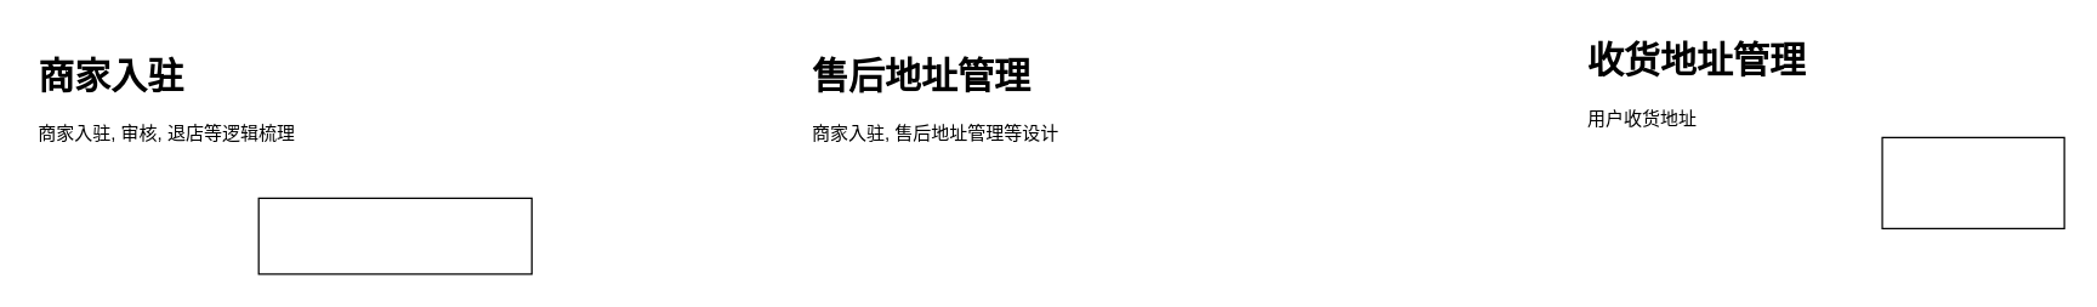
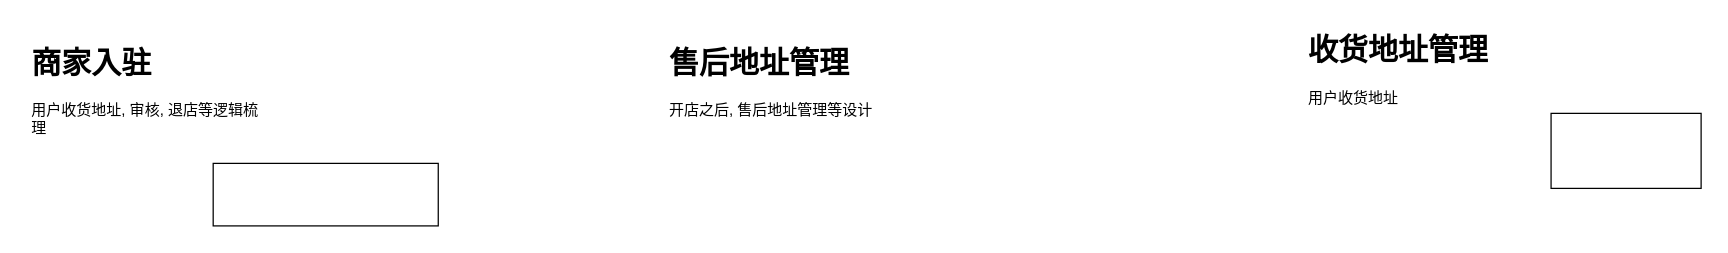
  <mxCell id="0" />
  <mxCell id="1" parent="0" />
  <mxCell id="2" value="" style="rounded=0;whiteSpace=wrap;html=1;" vertex="1" parent="1"><mxGeometry x="170" y="130" width="180" height="50" as="geometry" /></mxCell>
- <mxCell id="3" value="&lt;h1&gt;商家入驻&lt;/h1&gt;&lt;div&gt;商家入驻, 审核, 退店等逻辑梳理&lt;/div&gt;" style="text;html=1;strokeColor=none;fillColor=none;spacing=5;spacingTop=-20;whiteSpace=wrap;overflow=hidden;rounded=0;" vertex="1" parent="1"><mxGeometry x="20" y="30" width="190" height="120" as="geometry" /></mxCell>
- <mxCell id="4" value="&lt;h1&gt;售后地址管理&lt;/h1&gt;&lt;div&gt;商家入驻, 售后地址管理等设计&lt;/div&gt;" style="text;html=1;strokeColor=none;fillColor=none;spacing=5;spacingTop=-20;whiteSpace=wrap;overflow=hidden;rounded=0;" vertex="1" parent="1"><mxGeometry x="530" y="30" width="190" height="120" as="geometry" /></mxCell>
+ <mxCell id="3" value="&lt;h1&gt;商家入驻&lt;/h1&gt;&lt;div&gt;用户收货地址, 审核, 退店等逻辑梳理&lt;/div&gt;" style="text;html=1;strokeColor=none;fillColor=none;spacing=5;spacingTop=-20;whiteSpace=wrap;overflow=hidden;rounded=0;" vertex="1" parent="1"><mxGeometry x="20" y="30" width="190" height="120" as="geometry" /></mxCell>
+ <mxCell id="4" value="&lt;h1&gt;售后地址管理&lt;/h1&gt;&lt;div&gt;开店之后, 售后地址管理等设计&lt;/div&gt;" style="text;html=1;strokeColor=none;fillColor=none;spacing=5;spacingTop=-20;whiteSpace=wrap;overflow=hidden;rounded=0;" vertex="1" parent="1"><mxGeometry x="530" y="30" width="190" height="120" as="geometry" /></mxCell>
  <mxCell id="5" value="&lt;h1&gt;收货地址管理&lt;/h1&gt;&lt;div&gt;用户收货地址&lt;/div&gt;" style="text;html=1;strokeColor=none;fillColor=none;spacing=5;spacingTop=-20;whiteSpace=wrap;overflow=hidden;rounded=0;" vertex="1" parent="1"><mxGeometry x="1041" y="20" width="190" height="120" as="geometry" /></mxCell>
  <mxCell id="6" value="" style="rounded=0;whiteSpace=wrap;html=1;" vertex="1" parent="1"><mxGeometry x="1240" y="90" width="120" height="60" as="geometry" /></mxCell>
